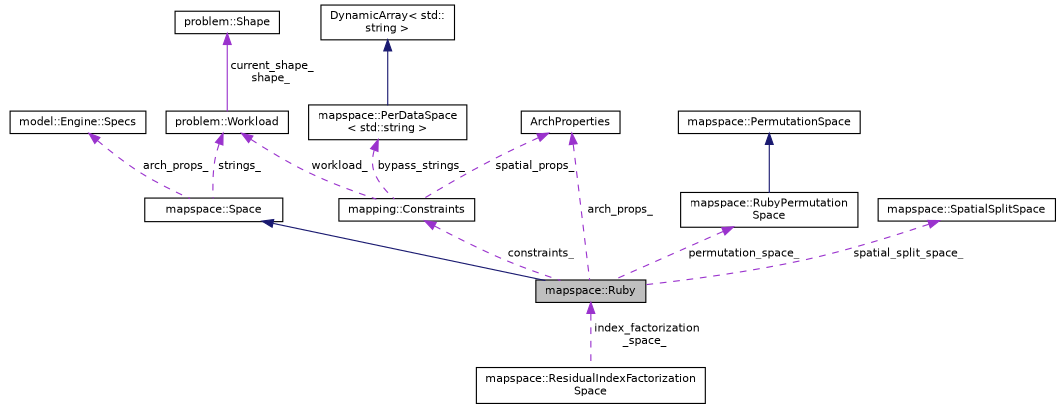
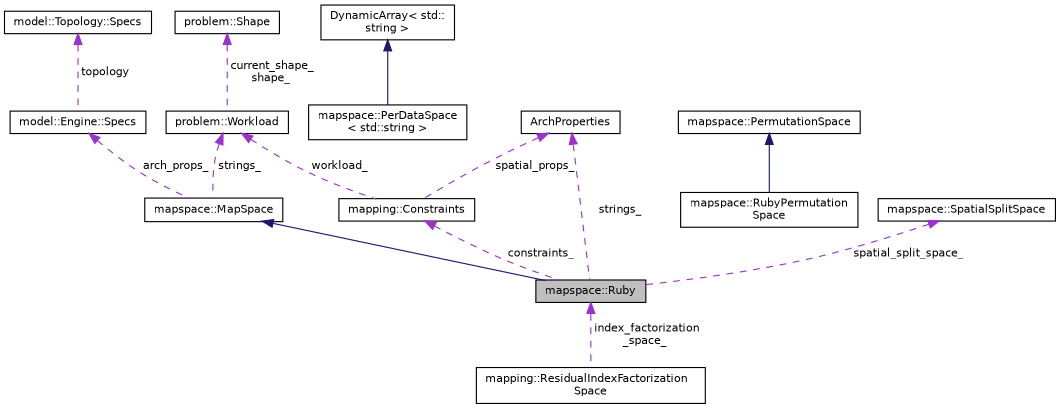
  digraph {
    rankdir=TB
    node [color=black fillcolor=white fontname=Helvetica fontsize=10 shape=record style=filled]
    edge [color=darkorchid3 dir=back fontname=Helvetica fontsize=10 labelfontname=Helvetica labelfontsize=10 style=dashed]
    n1 [fillcolor=grey75 fontcolor=black height=0.2 label="mapspace::Ruby" width=0.4]
-   n2 [height=0.2 label="mapspace::ResidualIndexFactorization\lSpace" width=0.4]
-   n3 [height=0.2 label="mapspace::Space" width=0.4]
+   n2 [height=0.2 label="mapping::ResidualIndexFactorization\lSpace" width=0.4]
+   n3 [height=0.2 label="mapspace::MapSpace" width=0.4]
    n4 [height=0.2 label="model::Engine::Specs" width=0.4]
+   n5 [height=0.2 label="model::Topology::Specs" width=0.4]
    n6 [height=0.2 label="problem::Workload" width=0.4]
    n7 [height=0.2 label="mapping::Constraints" width=0.4]
    n8 [height=0.2 label="problem::Shape" width=0.4]
    n9 [height=0.2 label="mapspace::RubyPermutation\lSpace" width=0.4]
    n10 [height=0.2 label="mapspace::PermutationSpace" width=0.4]
    n11 [height=0.2 label=ArchProperties width=0.4]
    n12 [height=0.2 label="mapspace::PerDataSpace\l\< std::string \>" width=0.4]
    n13 [height=0.2 label="DynamicArray\< std::\lstring \>" width=0.4]
    n14 [height=0.2 label="mapspace::SpatialSplitSpace" width=0.4]
    n1 -> n2 [label=" index_factorization\l_space_"]
    n3 -> n1 [color=midnightblue style=solid]
    n4 -> n3 [label=" arch_props_"]
+   n5 -> n4 [label=" topology"]
    n6 -> n3 [label=" strings_"]
    n6 -> n7 [label=" workload_"]
    n7 -> n1 [label=" constraints_"]
-   n8 -> n6 [label=" current_shape_\nshape_" style=solid]
-   n9 -> n1 [label=" permutation_space_"]
+   n8 -> n6 [label=" current_shape_\nshape_"]
    n10 -> n9 [color=midnightblue style=solid]
-   n11 -> n1 [label=" arch_props_"]
+   n11 -> n1 [label=" strings_"]
    n11 -> n7 [label=" spatial_props_"]
-   n12 -> n7 [label=" bypass_strings_"]
    n13 -> n12 [color=midnightblue style=solid]
    n14 -> n1 [label=" spatial_split_space_"]
  }
